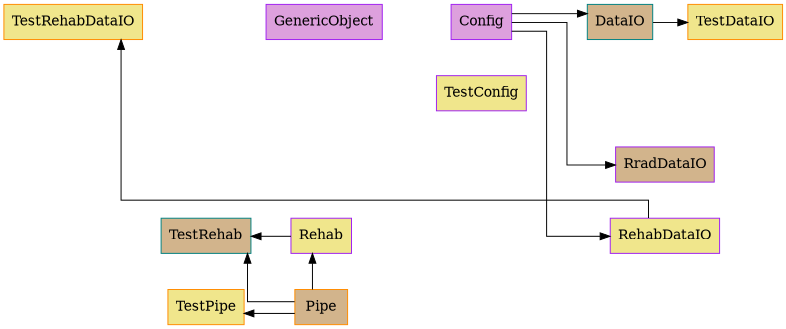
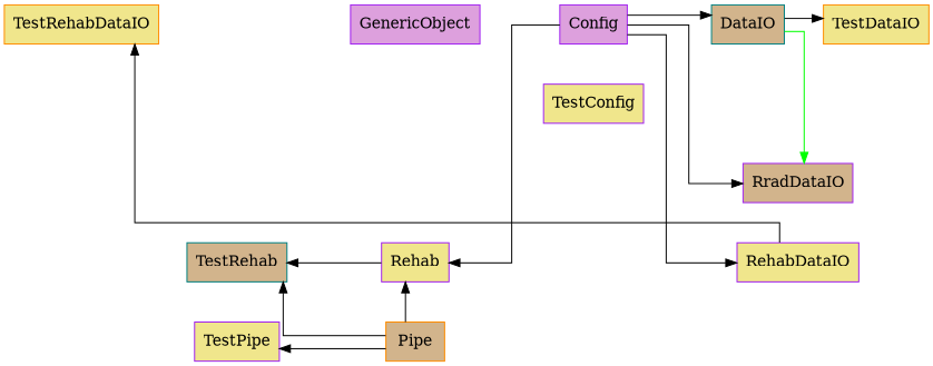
  digraph {
    nodesep=0.5
    rankdir=TB
    splines=ortho
    node [shape=record style=filled]
    edge [constraint=true style=invis]
-   n1 [color=darkorange fillcolor=khaki label=TestPipe]
+   n1 [color=purple fillcolor=khaki label=TestPipe]
    n2 [color=teal fillcolor=tan label=TestRehab]
    n3 [label=_d0 style=invis]
    n4 [label=_d1 style=invis]
    n5 [label=_d5 style=invis]
    n6 [color=purple fillcolor=plum label=GenericObject]
    n7 [label=_d2 style=invis]
    n8 [color=darkorange fillcolor=tan label=Pipe]
    n9 [color=purple fillcolor=khaki label=Rehab]
    n10 [label=_d6 style=invis]
    n11 [color=purple fillcolor=plum label=Config]
    n12 [color=purple fillcolor=khaki label=TestConfig]
    n13 [label=_d7 style=invis]
    n14 [label=_d8 style=invis]
    n15 [label=_d9 style=invis]
    n16 [color=teal fillcolor=tan label=DataIO]
    n17 [label=_d3 style=invis]
    n18 [color=purple fillcolor=khaki label=RehabDataIO]
    n19 [label=_d10 style=invis]
    n20 [color=purple fillcolor=tan label=RradDataIO]
    n21 [color=darkorange fillcolor=khaki label=TestDataIO]
    n22 [label=_d4 style=invis]
    n23 [color=darkorange fillcolor=khaki label=TestRehabDataIO]
    n24 [label=_d11 style=invis]
    subgraph sub_1 {
      rank=tb
      n1
      n2
      n3
      n4
      n5
    }
    subgraph sub_2 {
      rank=tb
      n6
      n7
      n8
      n9
      n10
    }
    subgraph sub_3 {
      rank=tb
      n11
      n12
      n13
      n14
      n15
    }
    subgraph sub_4 {
      rank=tb
      n16
      n17
      n18
      n19
      n20
    }
    subgraph sub_5 {
      rank=tb
      n21
      n22
      n23
      n24
    }
    subgraph sub_6 {
      rank=same
      n4
      n7
      n12
      n17
      n22
    }
    n2 -> n1
    n3 -> n4
    n4 -> n5
    n4 -> n7 [constraint=True]
    n5 -> n2
    n6 -> n7
    n7 -> n10
    n7 -> n12 [constraint=True]
    n8 -> n1 [constraint=False style=""]
    n8 -> n2 [constraint=False style=""]
    n8 -> n9 [constraint=False style=""]
    n9 -> n2 [constraint=False style=""]
    n9 -> n8
    n10 -> n9
+   n11 -> n9 [constraint=False style=""]
    n11 -> n12
    n11 -> n16 [constraint=False style=""]
    n11 -> n18 [constraint=False style=""]
    n11 -> n20 [constraint=False style=""]
    n12 -> n13
    n12 -> n17 [constraint=True]
    n13 -> n14
    n14 -> n15
    n16 -> n17
+   n16 -> n20 [color=green constraint=False style=""]
    n16 -> n21 [constraint=False style=""]
    n17 -> n20
    n17 -> n22 [constraint=True]
    n18 -> n19
    n18 -> n23 [constraint=False style=""]
    n20 -> n18
    n21 -> n22
    n23 -> n24
  }
